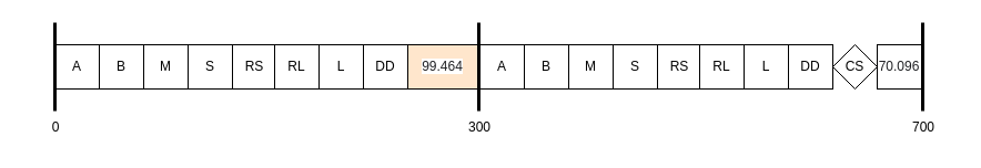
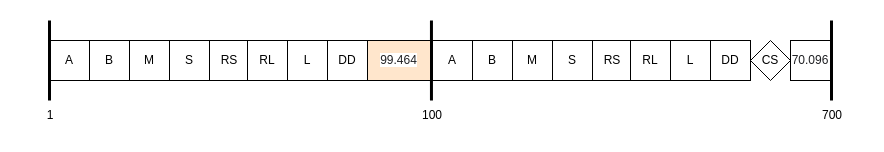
  <mxCell id="0" />
  <mxCell id="1" parent="0" />
  <mxCell id="2" value="B" style="rounded=0;whiteSpace=wrap;html=1;" parent="1" vertex="1"><mxGeometry x="89" y="40" width="40" height="40" as="geometry" /></mxCell>
  <mxCell id="3" value="A" style="rounded=0;whiteSpace=wrap;html=1;" parent="1" vertex="1"><mxGeometry x="49" y="40" width="40" height="40" as="geometry" /></mxCell>
  <mxCell id="4" value="" style="endArrow=none;html=1;rounded=0;strokeWidth=3;strokeColor=default;" parent="1" edge="1"><mxGeometry width="50" height="50" relative="1" as="geometry"><mxPoint x="430.95" y="20" as="sourcePoint" /><mxPoint x="430.95" y="100" as="targetPoint" /></mxGeometry></mxCell>
- <mxCell id="5" value="300" style="text;html=1;strokeColor=none;fillColor=none;align=center;verticalAlign=middle;whiteSpace=wrap;rounded=0;" parent="1" vertex="1"><mxGeometry x="402" y="100" width="60" height="30" as="geometry" /></mxCell>
+ <mxCell id="5" value="100" style="text;html=1;strokeColor=none;fillColor=none;align=center;verticalAlign=middle;whiteSpace=wrap;rounded=0;" parent="1" vertex="1"><mxGeometry x="402" y="100" width="60" height="30" as="geometry" /></mxCell>
  <mxCell id="6" value="700" style="text;html=1;strokeColor=none;fillColor=none;align=center;verticalAlign=middle;whiteSpace=wrap;rounded=0;" parent="1" vertex="1"><mxGeometry x="802" y="100" width="60" height="30" as="geometry" /></mxCell>
  <mxCell id="7" value="" style="endArrow=none;html=1;rounded=0;strokeWidth=3;strokeColor=default;" parent="1" edge="1"><mxGeometry width="50" height="50" relative="1" as="geometry"><mxPoint x="49" y="20" as="sourcePoint" /><mxPoint x="49" y="100" as="targetPoint" /></mxGeometry></mxCell>
  <mxCell id="8" value="" style="endArrow=none;html=1;rounded=0;strokeWidth=3;strokeColor=default;" parent="1" edge="1"><mxGeometry width="50" height="50" relative="1" as="geometry"><mxPoint x="831" y="20" as="sourcePoint" /><mxPoint x="831" y="100" as="targetPoint" /></mxGeometry></mxCell>
- <mxCell id="9" value="0" style="text;html=1;strokeColor=none;fillColor=none;align=center;verticalAlign=middle;whiteSpace=wrap;rounded=0;" parent="1" vertex="1"><mxGeometry x="20" y="100" width="60" height="30" as="geometry" /></mxCell>
+ <mxCell id="9" value="1" style="text;html=1;strokeColor=none;fillColor=none;align=center;verticalAlign=middle;whiteSpace=wrap;rounded=0;" parent="1" vertex="1"><mxGeometry x="20" y="100" width="60" height="30" as="geometry" /></mxCell>
  <mxCell id="10" value="M" style="rounded=0;whiteSpace=wrap;html=1;" parent="1" vertex="1"><mxGeometry x="129" y="40" width="40" height="40" as="geometry" /></mxCell>
  <mxCell id="11" value="S" style="rounded=0;whiteSpace=wrap;html=1;" parent="1" vertex="1"><mxGeometry x="169" y="40" width="40" height="40" as="geometry" /></mxCell>
  <mxCell id="12" value="RS" style="rounded=0;whiteSpace=wrap;html=1;" parent="1" vertex="1"><mxGeometry x="209" y="40" width="40" height="40" as="geometry" /></mxCell>
  <mxCell id="13" value="RL" style="rounded=0;whiteSpace=wrap;html=1;" parent="1" vertex="1"><mxGeometry x="247" y="40" width="40" height="40" as="geometry" /></mxCell>
  <mxCell id="14" value="DD" style="rounded=0;whiteSpace=wrap;html=1;" parent="1" vertex="1"><mxGeometry x="327" y="40" width="40" height="40" as="geometry" /></mxCell>
  <mxCell id="15" value="L" style="rounded=0;whiteSpace=wrap;html=1;" parent="1" vertex="1"><mxGeometry x="287" y="40" width="40" height="40" as="geometry" /></mxCell>
  <mxCell id="16" value="B" style="rounded=0;whiteSpace=wrap;html=1;" parent="1" vertex="1"><mxGeometry x="472" y="40" width="40" height="40" as="geometry" /></mxCell>
  <mxCell id="17" value="A" style="rounded=0;whiteSpace=wrap;html=1;" parent="1" vertex="1"><mxGeometry x="432" y="40" width="40" height="40" as="geometry" /></mxCell>
  <mxCell id="18" value="M" style="rounded=0;whiteSpace=wrap;html=1;" parent="1" vertex="1"><mxGeometry x="512" y="40" width="40" height="40" as="geometry" /></mxCell>
  <mxCell id="19" value="S" style="rounded=0;whiteSpace=wrap;html=1;" parent="1" vertex="1"><mxGeometry x="552" y="40" width="40" height="40" as="geometry" /></mxCell>
  <mxCell id="20" value="RS" style="rounded=0;whiteSpace=wrap;html=1;" parent="1" vertex="1"><mxGeometry x="592" y="40" width="40" height="40" as="geometry" /></mxCell>
  <mxCell id="21" value="RL" style="rounded=0;whiteSpace=wrap;html=1;" parent="1" vertex="1"><mxGeometry x="630" y="40" width="40" height="40" as="geometry" /></mxCell>
  <mxCell id="22" value="DD" style="rounded=0;whiteSpace=wrap;html=1;" parent="1" vertex="1"><mxGeometry x="710" y="40" width="40" height="40" as="geometry" /></mxCell>
  <mxCell id="23" value="L" style="rounded=0;whiteSpace=wrap;html=1;" parent="1" vertex="1"><mxGeometry x="670" y="40" width="40" height="40" as="geometry" /></mxCell>
  <mxCell id="24" value="&lt;span style=&quot;color: rgb(32, 33, 36); font-family: arial, sans-serif; text-align: start; background-color: rgb(255, 255, 255);&quot;&gt;&lt;font style=&quot;font-size: 12px;&quot;&gt;99.464&lt;/font&gt;&lt;/span&gt;" style="rounded=0;whiteSpace=wrap;html=1;fillColor=#ffe6cc;" parent="1" vertex="1"><mxGeometry x="367" y="40" width="63" height="40" as="geometry" /></mxCell>
  <mxCell id="25" value="&lt;span&gt;CS&lt;/span&gt;" style="rhombus;whiteSpace=wrap;html=1;" parent="1" vertex="1"><mxGeometry x="750" y="40" width="40" height="40" as="geometry" /></mxCell>
  <mxCell id="26" value="&lt;span style=&quot;color: rgb(32, 33, 36); font-family: arial, sans-serif; text-align: start; background-color: rgb(255, 255, 255);&quot;&gt;&lt;font style=&quot;font-size: 12px;&quot;&gt;70.096&lt;/font&gt;&lt;/span&gt;" style="rounded=0;whiteSpace=wrap;html=1;" vertex="1" parent="1"><mxGeometry x="790" y="40" width="40" height="40" as="geometry" /></mxCell>
